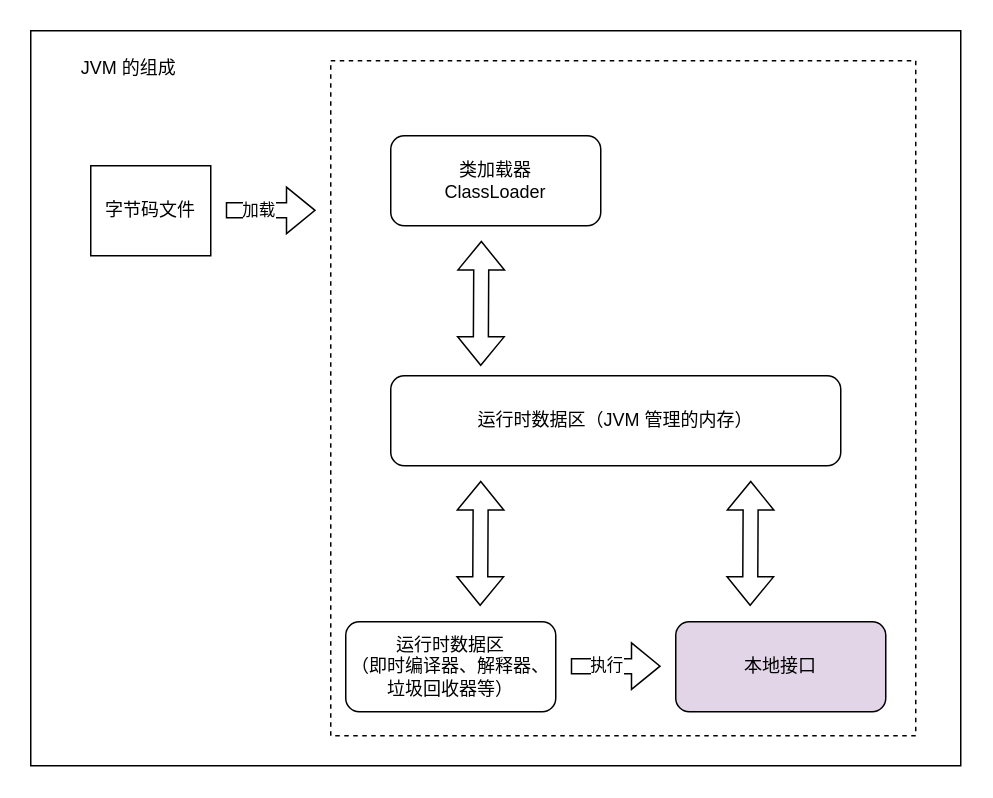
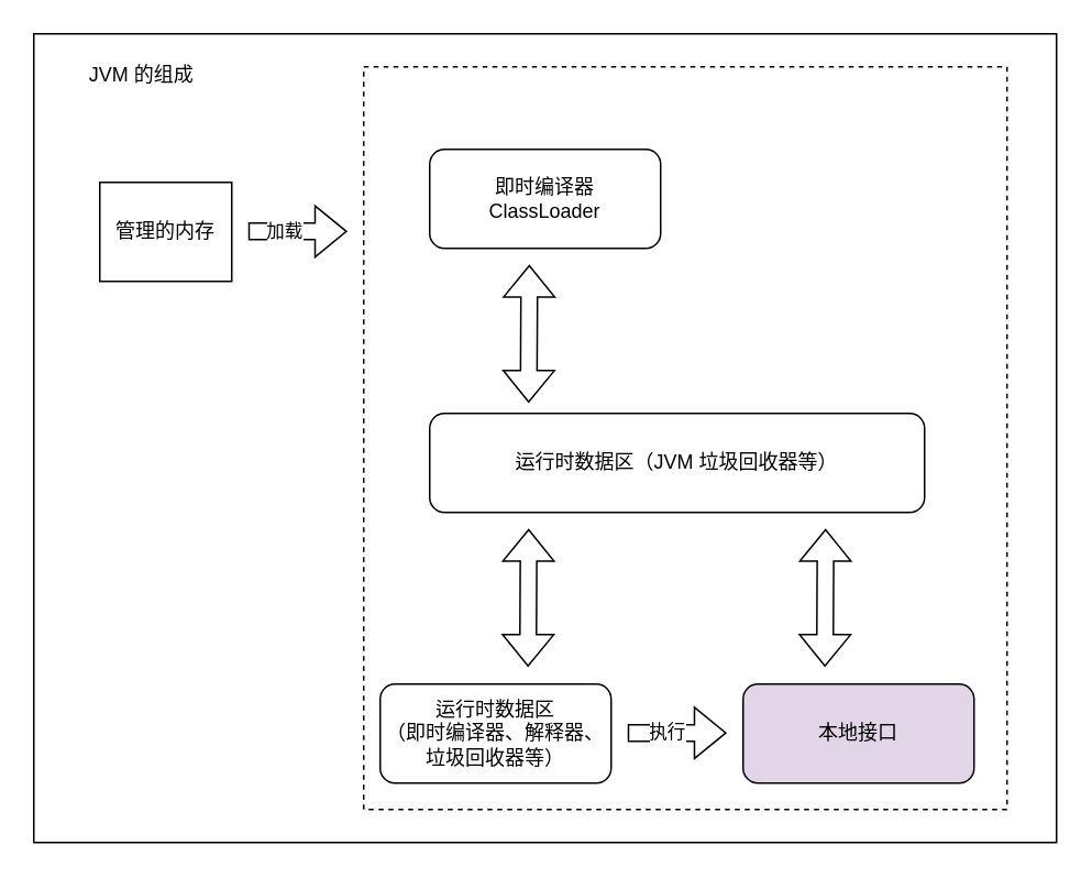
  <mxCell id="0" />
  <mxCell id="1" parent="0" />
  <mxCell id="2" value="" style="rounded=0;whiteSpace=wrap;html=1;" vertex="1" parent="1"><mxGeometry x="20" y="20" width="620" height="490" as="geometry" /></mxCell>
  <mxCell id="3" value="" style="rounded=0;whiteSpace=wrap;html=1;dashed=1;" vertex="1" parent="1"><mxGeometry x="220" y="40" width="390" height="450" as="geometry" /></mxCell>
  <mxCell id="4" value="JVM 的组成" style="text;html=1;align=center;verticalAlign=middle;resizable=0;points=[];autosize=1;strokeColor=none;fillColor=none;" vertex="1" parent="1"><mxGeometry x="40" y="30" width="90" height="30" as="geometry" /></mxCell>
- <mxCell id="5" value="字节码文件" style="rounded=0;whiteSpace=wrap;html=1;" vertex="1" parent="1"><mxGeometry x="60" y="110" width="80" height="60" as="geometry" /></mxCell>
+ <mxCell id="5" value="管理的内存" style="rounded=0;whiteSpace=wrap;html=1;" vertex="1" parent="1"><mxGeometry x="60" y="110" width="80" height="60" as="geometry" /></mxCell>
  <mxCell id="6" value="" style="shape=flexArrow;endArrow=classic;html=1;rounded=0;" edge="1" parent="1"><mxGeometry width="50" height="50" relative="1" as="geometry"><mxPoint x="150" y="139.74" as="sourcePoint" /><mxPoint x="210" y="139.74" as="targetPoint" /></mxGeometry></mxCell>
  <mxCell id="7" value="加载" style="edgeLabel;html=1;align=center;verticalAlign=middle;resizable=0;points=[];" vertex="1" connectable="0" parent="6"><mxGeometry x="-0.291" relative="1" as="geometry"><mxPoint as="offset" /></mxGeometry></mxCell>
- <mxCell id="8" value="类加载器&lt;br&gt;ClassLoader" style="rounded=1;whiteSpace=wrap;html=1;" vertex="1" parent="1"><mxGeometry x="260" y="90" width="140" height="60" as="geometry" /></mxCell>
- <mxCell id="9" value="运行时数据区（JVM 管理的内存）" style="rounded=1;whiteSpace=wrap;html=1;" vertex="1" parent="1"><mxGeometry x="260" y="250" width="300" height="60" as="geometry" /></mxCell>
+ <mxCell id="8" value="即时编译器&lt;br&gt;ClassLoader" style="rounded=1;whiteSpace=wrap;html=1;" vertex="1" parent="1"><mxGeometry x="260" y="90" width="140" height="60" as="geometry" /></mxCell>
+ <mxCell id="9" value="运行时数据区（JVM 垃圾回收器等）" style="rounded=1;whiteSpace=wrap;html=1;" vertex="1" parent="1"><mxGeometry x="260" y="250" width="300" height="60" as="geometry" /></mxCell>
  <mxCell id="10" value="运行时数据区&lt;br&gt;（即时编译器、解释器、垃圾回收器等）" style="rounded=1;whiteSpace=wrap;html=1;" vertex="1" parent="1"><mxGeometry x="230" y="414" width="140" height="60" as="geometry" /></mxCell>
  <mxCell id="11" value="本地接口" style="rounded=1;whiteSpace=wrap;html=1;fillColor=#e1d5e7;" vertex="1" parent="1"><mxGeometry x="450" y="414" width="140" height="60" as="geometry" /></mxCell>
  <mxCell id="12" value="" style="shape=flexArrow;endArrow=classic;startArrow=classic;html=1;rounded=0;" edge="1" parent="1"><mxGeometry width="100" height="100" relative="1" as="geometry"><mxPoint x="319.6" y="403.5" as="sourcePoint" /><mxPoint x="320" y="320" as="targetPoint" /></mxGeometry></mxCell>
  <mxCell id="13" value="" style="shape=flexArrow;endArrow=classic;startArrow=classic;html=1;rounded=0;" edge="1" parent="1"><mxGeometry width="100" height="100" relative="1" as="geometry"><mxPoint x="499.6" y="403.5" as="sourcePoint" /><mxPoint x="500" y="320" as="targetPoint" /></mxGeometry></mxCell>
  <mxCell id="14" value="" style="shape=flexArrow;endArrow=classic;html=1;rounded=0;entryX=0;entryY=0.5;entryDx=0;entryDy=0;" edge="1" parent="1"><mxGeometry width="50" height="50" relative="1" as="geometry"><mxPoint x="380" y="443.6" as="sourcePoint" /><mxPoint x="440" y="443.6" as="targetPoint" /></mxGeometry></mxCell>
  <mxCell id="15" value="执行" style="edgeLabel;html=1;align=center;verticalAlign=middle;resizable=0;points=[];" vertex="1" connectable="0" parent="14"><mxGeometry x="-0.233" y="1" relative="1" as="geometry"><mxPoint as="offset" /></mxGeometry></mxCell>
  <mxCell id="16" value="" style="shape=flexArrow;endArrow=classic;startArrow=classic;html=1;rounded=0;" edge="1" parent="1"><mxGeometry width="100" height="100" relative="1" as="geometry"><mxPoint x="320" y="243.5" as="sourcePoint" /><mxPoint x="320.4" y="160" as="targetPoint" /></mxGeometry></mxCell>
